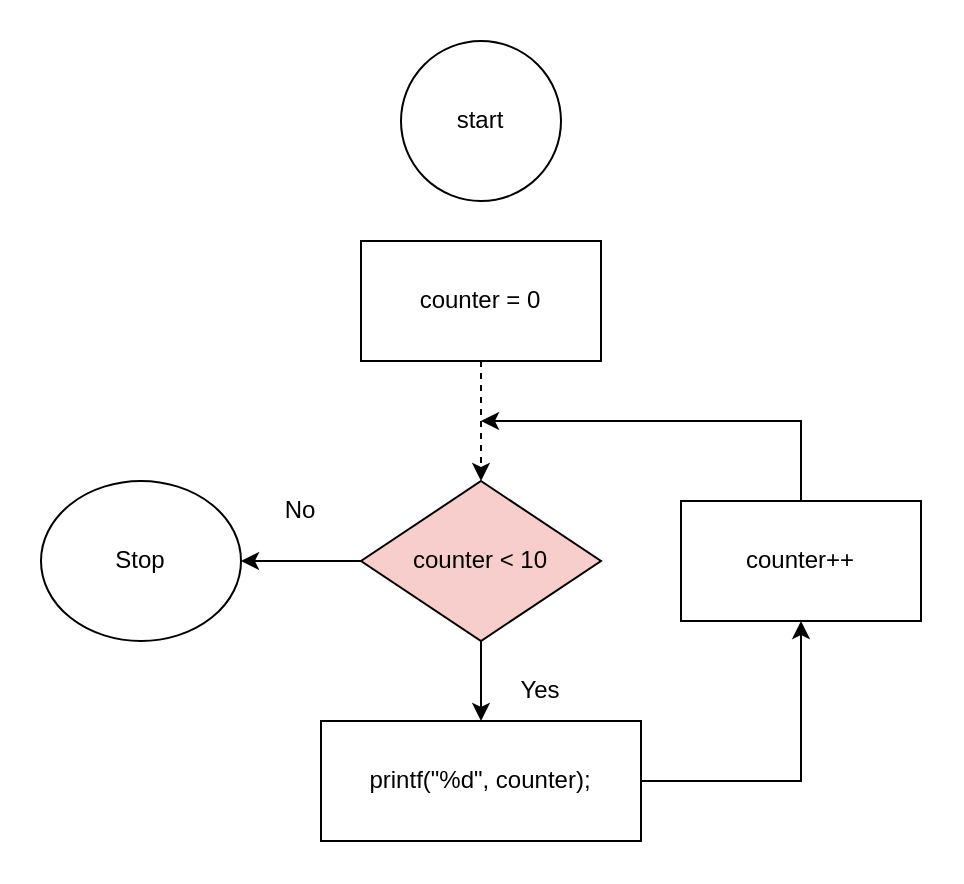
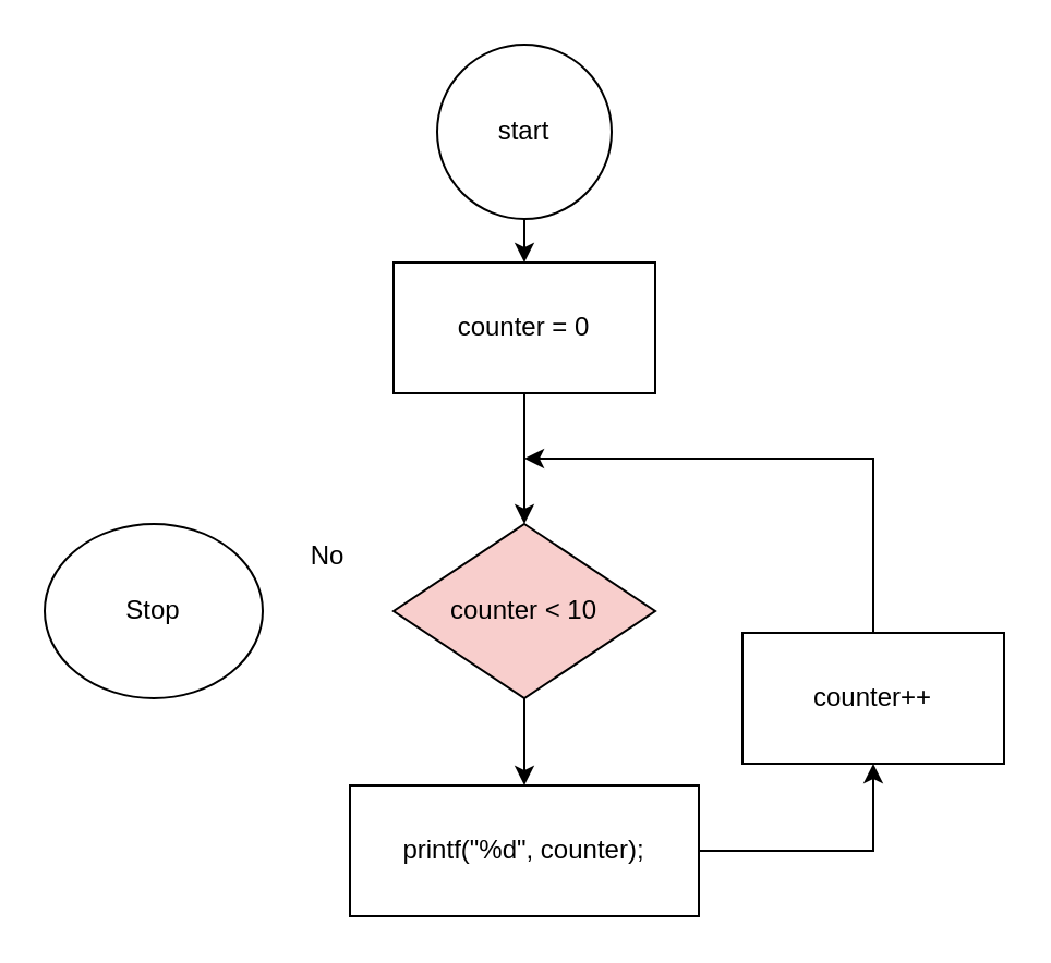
  <mxCell id="0" />
  <mxCell id="1" parent="0" />
+ <mxCell id="2" style="edgeStyle=orthogonalEdgeStyle;rounded=0;orthogonalLoop=1;jettySize=auto;html=1;exitX=0.5;exitY=1;exitDx=0;exitDy=0;entryX=0.5;entryY=0;entryDx=0;entryDy=0;" edge="1" parent="1" source="3" target="5"><mxGeometry relative="1" as="geometry" /></mxCell>
  <mxCell id="3" value="start" style="ellipse;whiteSpace=wrap;html=1;aspect=fixed;" vertex="1" parent="1"><mxGeometry x="200" y="20" width="80" height="80" as="geometry" /></mxCell>
- <mxCell id="4" style="edgeStyle=orthogonalEdgeStyle;rounded=0;orthogonalLoop=1;jettySize=auto;html=1;exitX=0.5;exitY=1;exitDx=0;exitDy=0;entryX=0.5;entryY=0;entryDx=0;entryDy=0;dashed=1;" edge="1" parent="1" source="5" target="8"><mxGeometry relative="1" as="geometry" /></mxCell>
+ <mxCell id="4" style="edgeStyle=orthogonalEdgeStyle;rounded=0;orthogonalLoop=1;jettySize=auto;html=1;exitX=0.5;exitY=1;exitDx=0;exitDy=0;entryX=0.5;entryY=0;entryDx=0;entryDy=0;" edge="1" parent="1" source="5" target="8"><mxGeometry relative="1" as="geometry" /></mxCell>
  <mxCell id="5" value="counter = 0" style="rounded=0;whiteSpace=wrap;html=1;" vertex="1" parent="1"><mxGeometry x="180" y="120" width="120" height="60" as="geometry" /></mxCell>
  <mxCell id="6" style="edgeStyle=orthogonalEdgeStyle;rounded=0;orthogonalLoop=1;jettySize=auto;html=1;exitX=0.5;exitY=1;exitDx=0;exitDy=0;entryX=0.5;entryY=0;entryDx=0;entryDy=0;" edge="1" parent="1" source="8" target="10"><mxGeometry relative="1" as="geometry" /></mxCell>
- <mxCell id="7" style="edgeStyle=orthogonalEdgeStyle;rounded=0;orthogonalLoop=1;jettySize=auto;html=1;" edge="1" parent="1" source="8" target="15"><mxGeometry relative="1" as="geometry" /></mxCell>
  <mxCell id="8" value="counter &amp;lt; 10" style="rhombus;whiteSpace=wrap;html=1;fillColor=#f8cecc;" vertex="1" parent="1"><mxGeometry x="180" y="240" width="120" height="80" as="geometry" /></mxCell>
  <mxCell id="9" style="edgeStyle=orthogonalEdgeStyle;rounded=0;orthogonalLoop=1;jettySize=auto;html=1;entryX=0.5;entryY=1;entryDx=0;entryDy=0;" edge="1" parent="1" source="10" target="13"><mxGeometry relative="1" as="geometry" /></mxCell>
  <mxCell id="10" value="printf(&quot;%d&quot;, counter);" style="rounded=0;whiteSpace=wrap;html=1;" vertex="1" parent="1"><mxGeometry x="160" y="360" width="160" height="60" as="geometry" /></mxCell>
- <mxCell id="11" value="Yes" style="text;html=1;align=center;verticalAlign=middle;whiteSpace=wrap;rounded=0;" vertex="1" parent="1"><mxGeometry x="240" y="330" width="60" height="30" as="geometry" /></mxCell>
  <mxCell id="12" style="edgeStyle=orthogonalEdgeStyle;rounded=0;orthogonalLoop=1;jettySize=auto;html=1;exitX=0.5;exitY=0;exitDx=0;exitDy=0;" edge="1" parent="1" source="13"><mxGeometry relative="1" as="geometry"><mxPoint x="240" y="210" as="targetPoint" /><Array as="points"><mxPoint x="400" y="210" /></Array></mxGeometry></mxCell>
- <mxCell id="13" value="counter++" style="rounded=0;whiteSpace=wrap;html=1;" vertex="1" parent="1"><mxGeometry x="340" y="250" width="120" height="60" as="geometry" /></mxCell>
+ <mxCell id="13" value="counter++" style="rounded=0;whiteSpace=wrap;html=1;" vertex="1" parent="1"><mxGeometry x="340" y="290" width="120" height="60" as="geometry" /></mxCell>
  <mxCell id="14" value="No" style="text;html=1;align=center;verticalAlign=middle;whiteSpace=wrap;rounded=0;" vertex="1" parent="1"><mxGeometry x="120" y="240" width="60" height="30" as="geometry" /></mxCell>
  <mxCell id="15" value="Stop" style="ellipse;whiteSpace=wrap;html=1;" vertex="1" parent="1"><mxGeometry x="20" y="240" width="100" height="80" as="geometry" /></mxCell>
